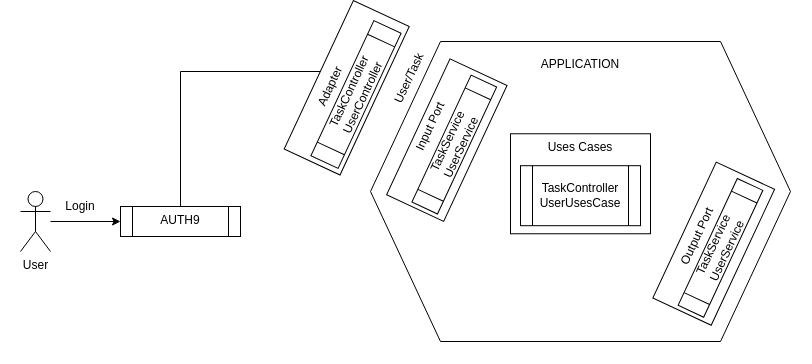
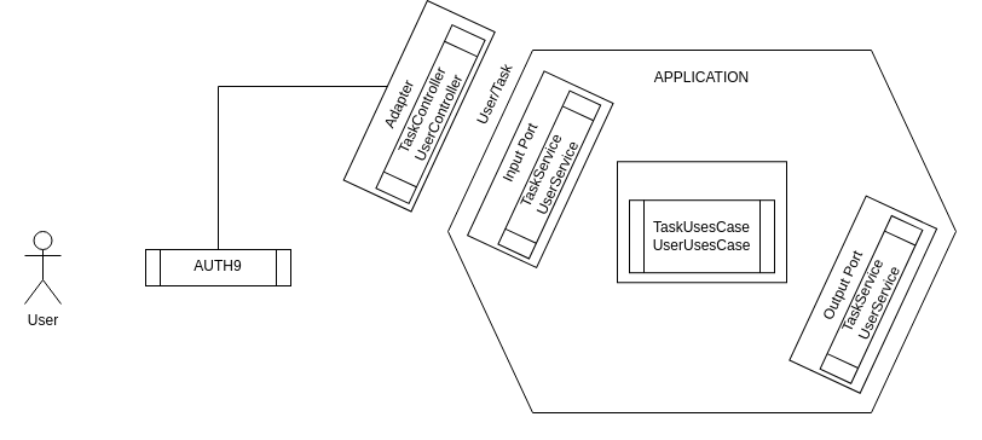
  <mxCell id="0" />
  <mxCell id="1" parent="0" />
- <mxCell id="2" value="" style="edgeStyle=orthogonalEdgeStyle;rounded=0;orthogonalLoop=1;jettySize=auto;html=1;" edge="1" parent="1" source="3" target="5"><mxGeometry relative="1" as="geometry" /></mxCell>
  <mxCell id="3" value="User" style="shape=umlActor;verticalLabelPosition=bottom;verticalAlign=top;html=1;outlineConnect=0;" vertex="1" parent="1"><mxGeometry x="20" y="170" width="30" height="60" as="geometry" /></mxCell>
  <mxCell id="4" value="" style="edgeStyle=orthogonalEdgeStyle;rounded=0;orthogonalLoop=1;jettySize=auto;html=1;entryX=0.5;entryY=0;entryDx=0;entryDy=0;" edge="1" parent="1" source="5" target="9"><mxGeometry relative="1" as="geometry"><mxPoint x="285" y="20" as="targetPoint" /><Array as="points"><mxPoint x="180" y="50" /><mxPoint x="321" y="50" /></Array></mxGeometry></mxCell>
  <mxCell id="5" value="AUTH9" style="shape=process;whiteSpace=wrap;html=1;backgroundOutline=1;verticalAlign=top;" vertex="1" parent="1"><mxGeometry x="120" y="185" width="120" height="30" as="geometry" /></mxCell>
- <mxCell id="6" value="Login" style="text;html=1;strokeColor=none;fillColor=none;align=center;verticalAlign=middle;whiteSpace=wrap;rounded=0;" vertex="1" parent="1"><mxGeometry x="50" y="170" width="60" height="30" as="geometry" /></mxCell>
  <mxCell id="7" value="TODO App" style="text;html=1;strokeColor=none;fillColor=none;align=center;verticalAlign=middle;whiteSpace=wrap;rounded=0;" vertex="1" parent="1"><mxGeometry x="460" y="50" width="100" height="30" as="geometry" /></mxCell>
  <mxCell id="8" value="" style="shape=hexagon;perimeter=hexagonPerimeter2;whiteSpace=wrap;html=1;fixedSize=1;size=70;" vertex="1" parent="1"><mxGeometry x="370" y="20" width="420" height="300" as="geometry" /></mxCell>
  <mxCell id="9" value="" style="rounded=0;whiteSpace=wrap;html=1;rotation=295;direction=west;" vertex="1" parent="1"><mxGeometry x="264.31" y="35.47" width="163.75" height="61.61" as="geometry" /></mxCell>
  <mxCell id="10" value="Adapter" style="text;html=1;strokeColor=none;fillColor=none;align=center;verticalAlign=middle;whiteSpace=wrap;rounded=0;rotation=295;" vertex="1" parent="1"><mxGeometry x="300" y="50" width="60" height="30" as="geometry" /></mxCell>
  <mxCell id="11" value="&lt;div&gt;TaskController&lt;/div&gt;&lt;div&gt;UserController&lt;/div&gt;" style="shape=process;whiteSpace=wrap;html=1;backgroundOutline=1;rotation=295;" vertex="1" parent="1"><mxGeometry x="281" y="58" width="149" height="30" as="geometry" /></mxCell>
  <mxCell id="12" value="" style="rounded=0;whiteSpace=wrap;html=1;rotation=295;" vertex="1" parent="1"><mxGeometry x="371.32" y="87.16" width="150" height="62.94" as="geometry" /></mxCell>
  <mxCell id="13" value="&lt;div&gt;TaskService&lt;/div&gt;&lt;div&gt;UserService&lt;/div&gt;" style="shape=process;whiteSpace=wrap;html=1;backgroundOutline=1;rotation=295;" vertex="1" parent="1"><mxGeometry x="383.78" y="109" width="140" height="28.19" as="geometry" /></mxCell>
  <mxCell id="14" value="Input Port" style="text;html=1;strokeColor=none;fillColor=none;align=center;verticalAlign=middle;whiteSpace=wrap;rounded=0;rotation=295;" vertex="1" parent="1"><mxGeometry x="400" y="90" width="60" height="30" as="geometry" /></mxCell>
  <mxCell id="15" value="" style="rounded=0;whiteSpace=wrap;html=1;rotation=295;" vertex="1" parent="1"><mxGeometry x="638.21" y="190" width="150" height="64.41" as="geometry" /></mxCell>
  <mxCell id="16" value="&lt;div&gt;TaskService&lt;/div&gt;&lt;div&gt;UserService&lt;/div&gt;" style="shape=process;whiteSpace=wrap;html=1;backgroundOutline=1;rotation=295;" vertex="1" parent="1"><mxGeometry x="650" y="212.27" width="140" height="28.19" as="geometry" /></mxCell>
  <mxCell id="17" value="Output Port" style="text;html=1;strokeColor=none;fillColor=none;align=center;verticalAlign=middle;whiteSpace=wrap;rounded=0;rotation=295;" vertex="1" parent="1"><mxGeometry x="660" y="200" width="73.78" height="30" as="geometry" /></mxCell>
  <mxCell id="18" value="APPLICATION" style="text;html=1;strokeColor=none;fillColor=none;align=center;verticalAlign=middle;whiteSpace=wrap;rounded=0;" vertex="1" parent="1"><mxGeometry x="510" y="28" width="140" height="30" as="geometry" /></mxCell>
  <mxCell id="19" value="User/Task" style="text;html=1;strokeColor=none;fillColor=none;align=center;verticalAlign=middle;whiteSpace=wrap;rounded=0;rotation=295;" vertex="1" parent="1"><mxGeometry x="378.78" y="42" width="60" height="30" as="geometry" /></mxCell>
  <mxCell id="20" value="" style="rounded=0;whiteSpace=wrap;html=1;" vertex="1" parent="1"><mxGeometry x="510" y="112.27" width="140" height="100" as="geometry" /></mxCell>
- <mxCell id="21" value="TaskController&lt;br&gt;UserUsesCase" style="shape=process;whiteSpace=wrap;html=1;backgroundOutline=1;" vertex="1" parent="1"><mxGeometry x="520" y="144.19" width="120" height="60" as="geometry" /></mxCell>
- <mxCell id="22" value="Uses Cases" style="text;html=1;strokeColor=none;fillColor=none;align=center;verticalAlign=middle;whiteSpace=wrap;rounded=0;" vertex="1" parent="1"><mxGeometry x="545" y="111.27" width="70" height="30" as="geometry" /></mxCell>
+ <mxCell id="21" value="TaskUsesCase&lt;br&gt;UserUsesCase" style="shape=process;whiteSpace=wrap;html=1;backgroundOutline=1;" vertex="1" parent="1"><mxGeometry x="520" y="144.19" width="120" height="60" as="geometry" /></mxCell>
